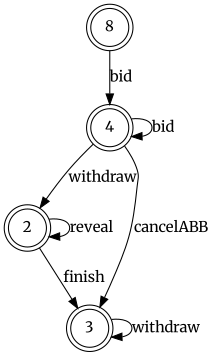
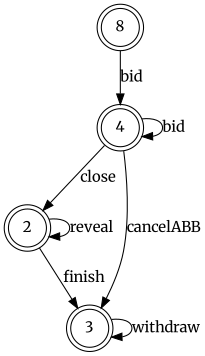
  digraph {
    fontname=Merriweather
    node [fontname=Merriweather shape=doublecircle]
    edge [fontname=Merriweather]
    n1 [label=8]
    n2 [label=4]
    n3 [label=2]
    n4 [label=3]
    n1 -> n2 [label=bid]
    n2 -> n2 [label=bid]
-   n2 -> n3 [label=withdraw]
+   n2 -> n3 [label=close]
    n2 -> n4 [label=cancelABB]
    n3 -> n3 [label=reveal]
    n3 -> n4 [label=finish]
    n4 -> n4 [label=withdraw]
  }
